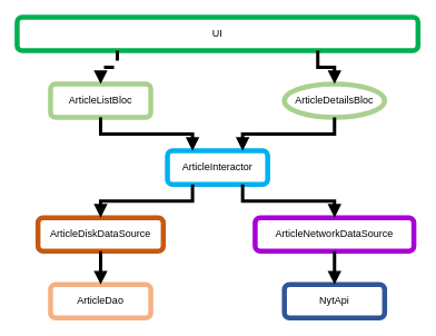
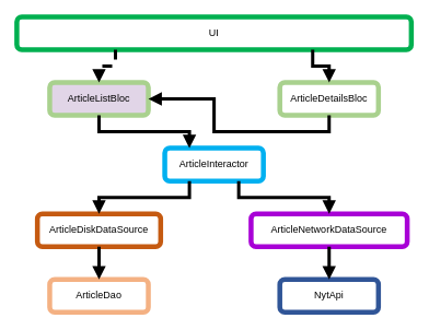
  <mxCell id="0" />
  <mxCell id="1" parent="0" />
  <mxCell id="2" value="NytApi" style="rounded=1;whiteSpace=wrap;html=1;strokeWidth=6;strokeColor=#305597;fontStyle=0" vertex="1" parent="1"><mxGeometry x="340" y="340" width="120" height="40" as="geometry" /></mxCell>
  <mxCell id="3" value="ArticleDao" style="rounded=1;whiteSpace=wrap;html=1;strokeWidth=6;strokeColor=#F4B183;fontStyle=0" vertex="1" parent="1"><mxGeometry x="60" y="340" width="120" height="40" as="geometry" /></mxCell>
  <mxCell id="4" value="ArticleDiskDataSource" style="rounded=1;whiteSpace=wrap;html=1;strokeWidth=6;strokeColor=#C55A11;fontStyle=0" vertex="1" parent="1"><mxGeometry x="45" y="260" width="150" height="40" as="geometry" /></mxCell>
  <mxCell id="5" value="ArticleNetworkDataSource" style="rounded=1;whiteSpace=wrap;html=1;strokeWidth=6;strokeColor=#A800D6;fontStyle=0" vertex="1" parent="1"><mxGeometry x="305" y="260" width="190" height="40" as="geometry" /></mxCell>
  <mxCell id="6" value="ArticleInteractor" style="rounded=1;whiteSpace=wrap;html=1;strokeColor=#00B0F0;strokeWidth=6;fontStyle=0" vertex="1" parent="1"><mxGeometry x="200" y="180" width="120" height="40" as="geometry" /></mxCell>
- <mxCell id="7" value="ArticleListBloc" style="rounded=1;whiteSpace=wrap;html=1;strokeColor=#A9D18E;strokeWidth=6;fontStyle=0" vertex="1" parent="1"><mxGeometry x="60" y="100" width="120" height="40" as="geometry" /></mxCell>
- <mxCell id="8" value="ArticleDetailsBloc" style="ellipse;whiteSpace=wrap;html=1;strokeColor=#A9D18E;strokeWidth=6;fontStyle=0;" vertex="1" parent="1"><mxGeometry x="340" y="100" width="120" height="40" as="geometry" /></mxCell>
+ <mxCell id="7" value="ArticleListBloc" style="rounded=1;whiteSpace=wrap;html=1;strokeColor=#A9D18E;strokeWidth=6;fontStyle=0;fillColor=#e1d5e7;" vertex="1" parent="1"><mxGeometry x="60" y="100" width="120" height="40" as="geometry" /></mxCell>
+ <mxCell id="8" value="ArticleDetailsBloc" style="rounded=1;whiteSpace=wrap;html=1;strokeColor=#A9D18E;strokeWidth=6;fontStyle=0" vertex="1" parent="1"><mxGeometry x="340" y="100" width="120" height="40" as="geometry" /></mxCell>
  <mxCell id="9" value="UI" style="rounded=1;whiteSpace=wrap;html=1;strokeColor=#00B050;strokeWidth=6;fontStyle=0" vertex="1" parent="1"><mxGeometry x="20" y="20" width="480" height="40" as="geometry" /></mxCell>
  <mxCell id="10" style="edgeStyle=orthogonalEdgeStyle;rounded=0;orthogonalLoop=1;jettySize=auto;html=1;exitX=0.5;exitY=1;exitDx=0;exitDy=0;entryX=0.5;entryY=0;entryDx=0;entryDy=0;strokeWidth=4;endArrow=block;endFill=1;" edge="1" parent="1" source="5" target="2"><mxGeometry relative="1" as="geometry" /></mxCell>
  <mxCell id="11" style="edgeStyle=orthogonalEdgeStyle;rounded=0;orthogonalLoop=1;jettySize=auto;html=1;exitX=0.5;exitY=1;exitDx=0;exitDy=0;entryX=0.5;entryY=0;entryDx=0;entryDy=0;strokeWidth=4;endArrow=block;endFill=1;" edge="1" parent="1" source="4" target="3"><mxGeometry relative="1" as="geometry" /></mxCell>
  <mxCell id="12" style="edgeStyle=orthogonalEdgeStyle;rounded=0;orthogonalLoop=1;jettySize=auto;html=1;exitX=0.25;exitY=1;exitDx=0;exitDy=0;entryX=0.5;entryY=0;entryDx=0;entryDy=0;strokeWidth=4;endArrow=block;endFill=1;" edge="1" parent="1" source="6" target="4"><mxGeometry relative="1" as="geometry" /></mxCell>
  <mxCell id="13" style="edgeStyle=orthogonalEdgeStyle;rounded=0;orthogonalLoop=1;jettySize=auto;html=1;exitX=0.75;exitY=1;exitDx=0;exitDy=0;entryX=0.5;entryY=0;entryDx=0;entryDy=0;strokeWidth=4;endArrow=block;endFill=1;" edge="1" parent="1" source="6" target="5"><mxGeometry relative="1" as="geometry" /></mxCell>
  <mxCell id="14" style="edgeStyle=orthogonalEdgeStyle;rounded=0;orthogonalLoop=1;jettySize=auto;html=1;exitX=0.5;exitY=1;exitDx=0;exitDy=0;entryX=0.25;entryY=0;entryDx=0;entryDy=0;strokeWidth=4;endArrow=block;endFill=1;" edge="1" parent="1" source="7" target="6"><mxGeometry relative="1" as="geometry" /></mxCell>
- <mxCell id="15" style="edgeStyle=orthogonalEdgeStyle;rounded=0;orthogonalLoop=1;jettySize=auto;html=1;exitX=0.5;exitY=1;exitDx=0;exitDy=0;entryX=0.75;entryY=0;entryDx=0;entryDy=0;strokeWidth=4;endArrow=block;endFill=1;" edge="1" parent="1" source="8" target="6"><mxGeometry relative="1" as="geometry" /></mxCell>
+ <mxCell id="15" style="edgeStyle=orthogonalEdgeStyle;rounded=0;orthogonalLoop=1;jettySize=auto;html=1;exitX=0.5;exitY=1;exitDx=0;exitDy=0;strokeWidth=4;endArrow=block;endFill=1;" edge="1" parent="1" source="8" target="7"><mxGeometry relative="1" as="geometry" /></mxCell>
  <mxCell id="16" style="edgeStyle=orthogonalEdgeStyle;rounded=0;orthogonalLoop=1;jettySize=auto;html=1;exitX=0.25;exitY=1;exitDx=0;exitDy=0;entryX=0.5;entryY=0;entryDx=0;entryDy=0;strokeWidth=4;endArrow=block;endFill=1;dashed=1;" edge="1" parent="1" source="9" target="7"><mxGeometry relative="1" as="geometry" /></mxCell>
  <mxCell id="17" style="edgeStyle=orthogonalEdgeStyle;rounded=0;orthogonalLoop=1;jettySize=auto;html=1;exitX=0.75;exitY=1;exitDx=0;exitDy=0;entryX=0.5;entryY=0;entryDx=0;entryDy=0;strokeWidth=4;endArrow=block;endFill=1;" edge="1" parent="1" source="9" target="8"><mxGeometry relative="1" as="geometry" /></mxCell>
